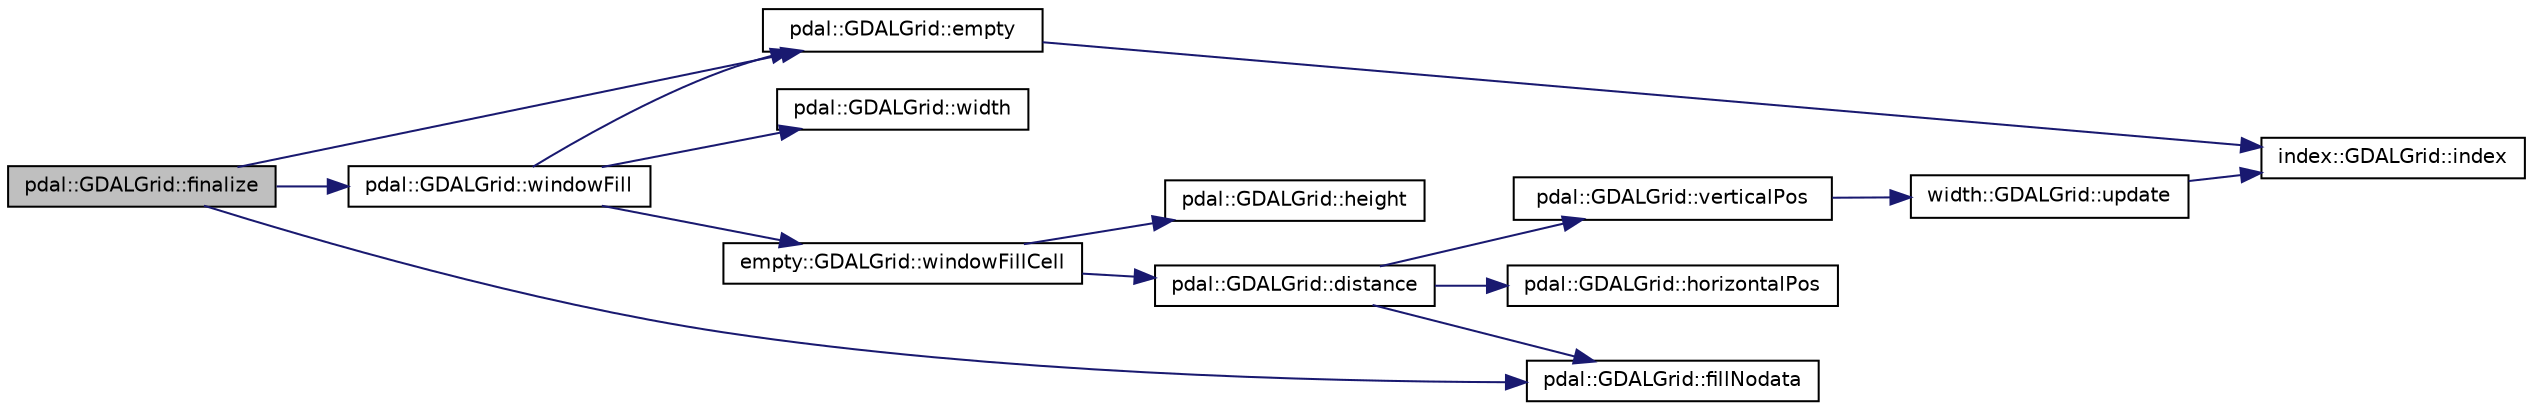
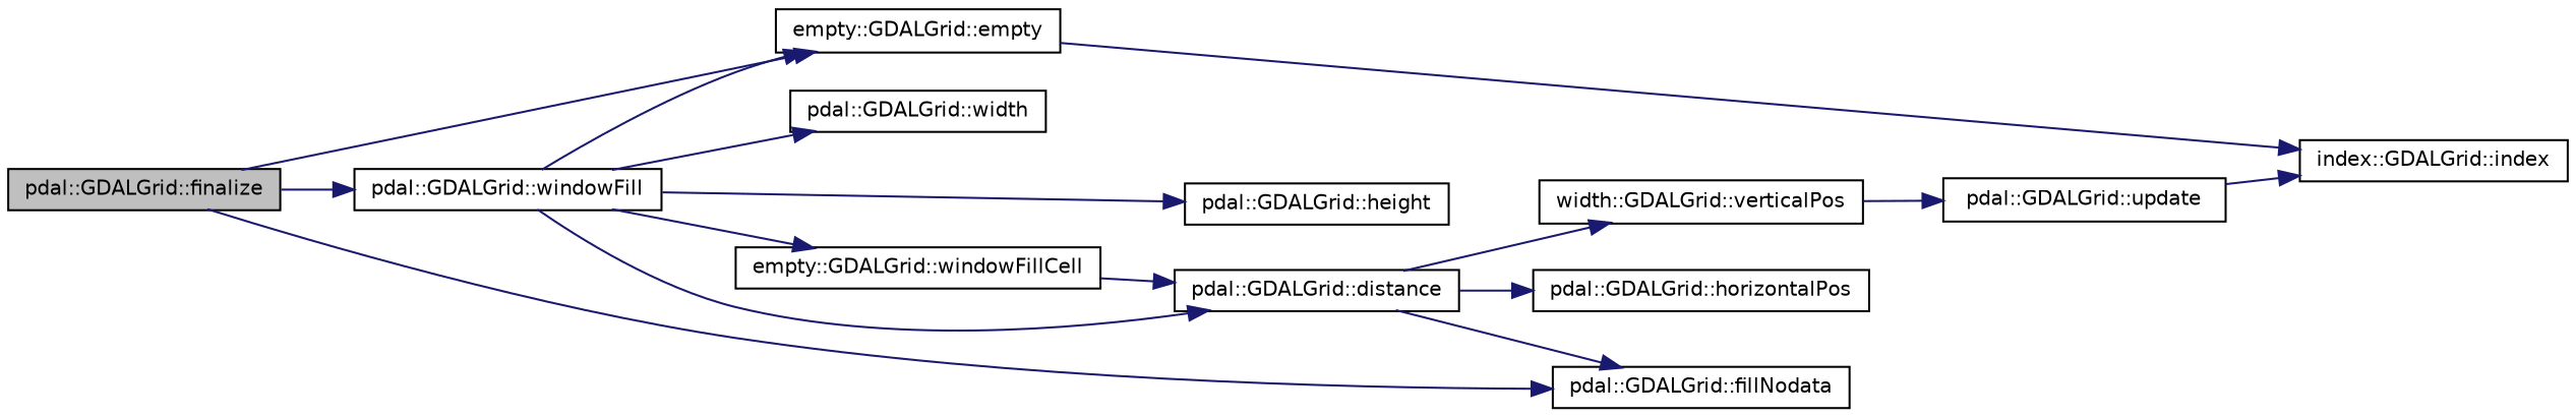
  digraph {
    rankdir=LR
    node [color=black fillcolor=white fontname=Helvetica fontsize=10 shape=record style=filled]
    edge [color=midnightblue fontname=Helvetica fontsize=10 labelfontname=Helvetica labelfontsize=10 style=solid]
    n1 [fillcolor=grey75 fontcolor=black height=0.2 label="pdal::GDALGrid::finalize" width=0.4]
-   n2 [height=0.2 label="pdal::GDALGrid::empty" width=0.4]
+   n2 [height=0.2 label="empty::GDALGrid::empty" width=0.4]
    n3 [height=0.2 label="pdal::GDALGrid::fillNodata" width=0.4]
    n4 [height=0.2 label="pdal::GDALGrid::windowFill" width=0.4]
    n5 [height=0.2 label="index::GDALGrid::index" width=0.4]
    n6 [height=0.2 label="pdal::GDALGrid::width" width=0.4]
    n7 [height=0.2 label="pdal::GDALGrid::height" width=0.4]
    n8 [height=0.2 label="empty::GDALGrid::windowFillCell" width=0.4]
    n9 [height=0.2 label="pdal::GDALGrid::distance" width=0.4]
    n10 [height=0.2 label="pdal::GDALGrid::horizontalPos" width=0.4]
-   n11 [height=0.2 label="pdal::GDALGrid::verticalPos" width=0.4]
-   n12 [height=0.2 label="width::GDALGrid::update" width=0.4]
+   n11 [height=0.2 label="width::GDALGrid::verticalPos" width=0.4]
+   n12 [height=0.2 label="pdal::GDALGrid::update" width=0.4]
    n1 -> n2
    n1 -> n3
    n1 -> n4
    n2 -> n5
    n4 -> n2
    n4 -> n6
-   n8 -> n7
+   n4 -> n7
    n4 -> n8
+   n4 -> n9
    n8 -> n9
    n9 -> n3
    n9 -> n10
    n9 -> n11
    n11 -> n12
    n12 -> n5
  }
